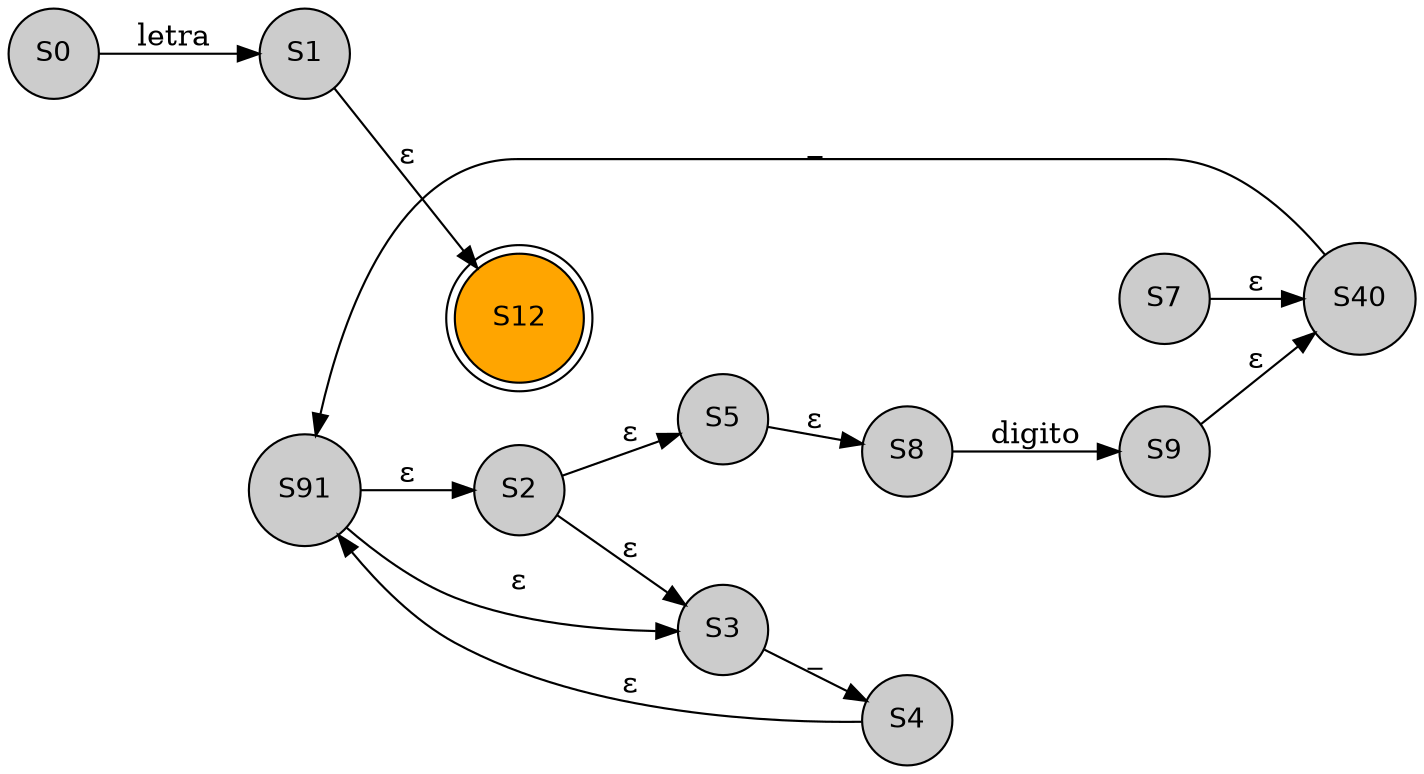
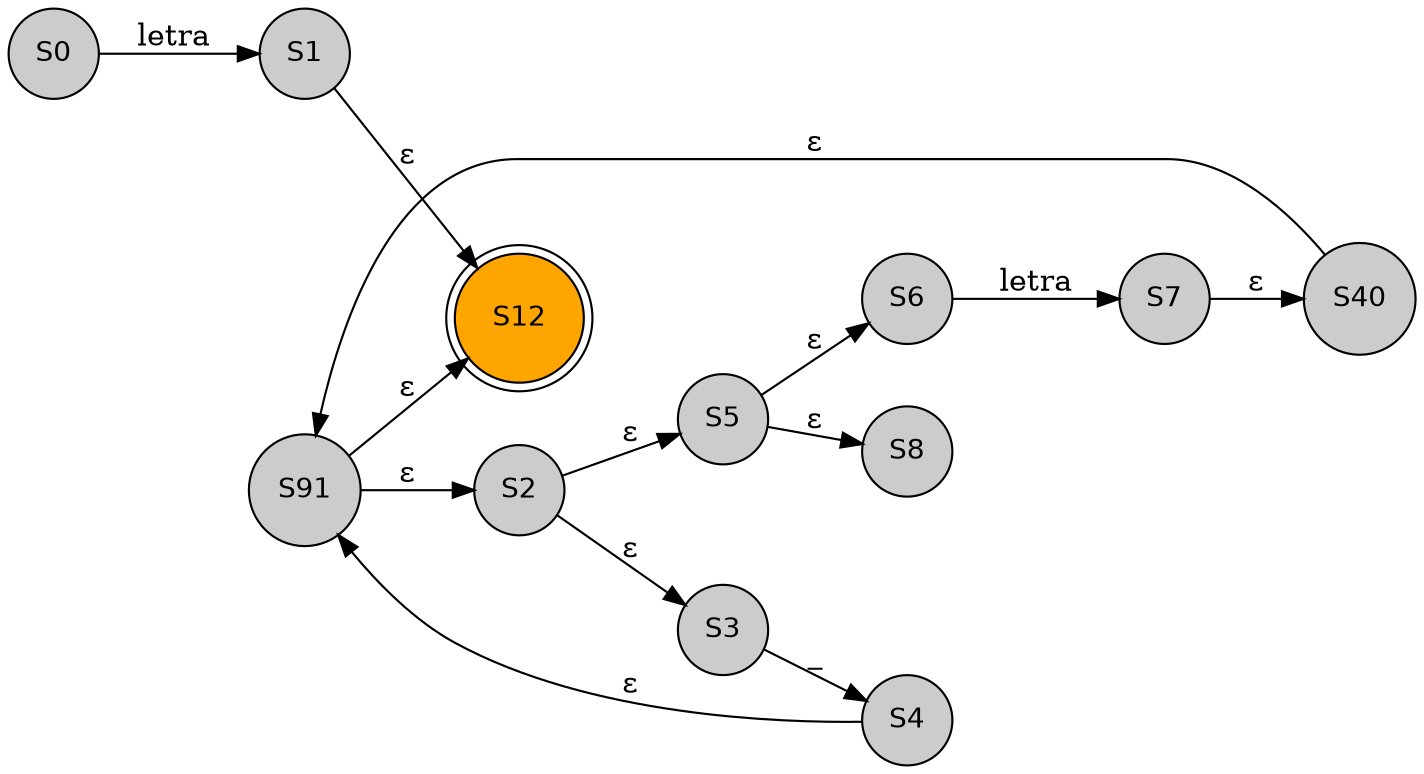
  digraph {
    nodesep=0.4
    rankdir=LR
    ranksep=0.5
    node [fillcolor="#CCCCCC" fontname=helvetica fontsize=13 shape=circle style=filled]
    S0
    S1
    S12 [fillcolor="#FFA500" shape=doublecircle]
    S2
    S3
    S5
    S4
+   S6
    S8
    n10 [label=S91]
    S7
-   S9
    n13 [label=S40]
    S0 -> S1 [label=letra]
    S1 -> S12 [label="ε"]
    S2 -> S3 [label="ε"]
    S2 -> S5 [label="ε"]
    S3 -> S4 [label=_]
+   S5 -> S6 [label="ε"]
    S5 -> S8 [label="ε"]
    S4 -> n10 [label="ε"]
-   S8 -> S9 [label=digito]
-   n10 -> S3 [label="ε"]
+   S6 -> S7 [label=letra]
+   n10 -> S12 [label="ε"]
    n10 -> S2 [label="ε"]
    S7 -> n13 [label="ε"]
-   S9 -> n13 [label="ε"]
-   n13 -> n10 [label=_]
+   n13 -> n10 [label="ε"]
  }
